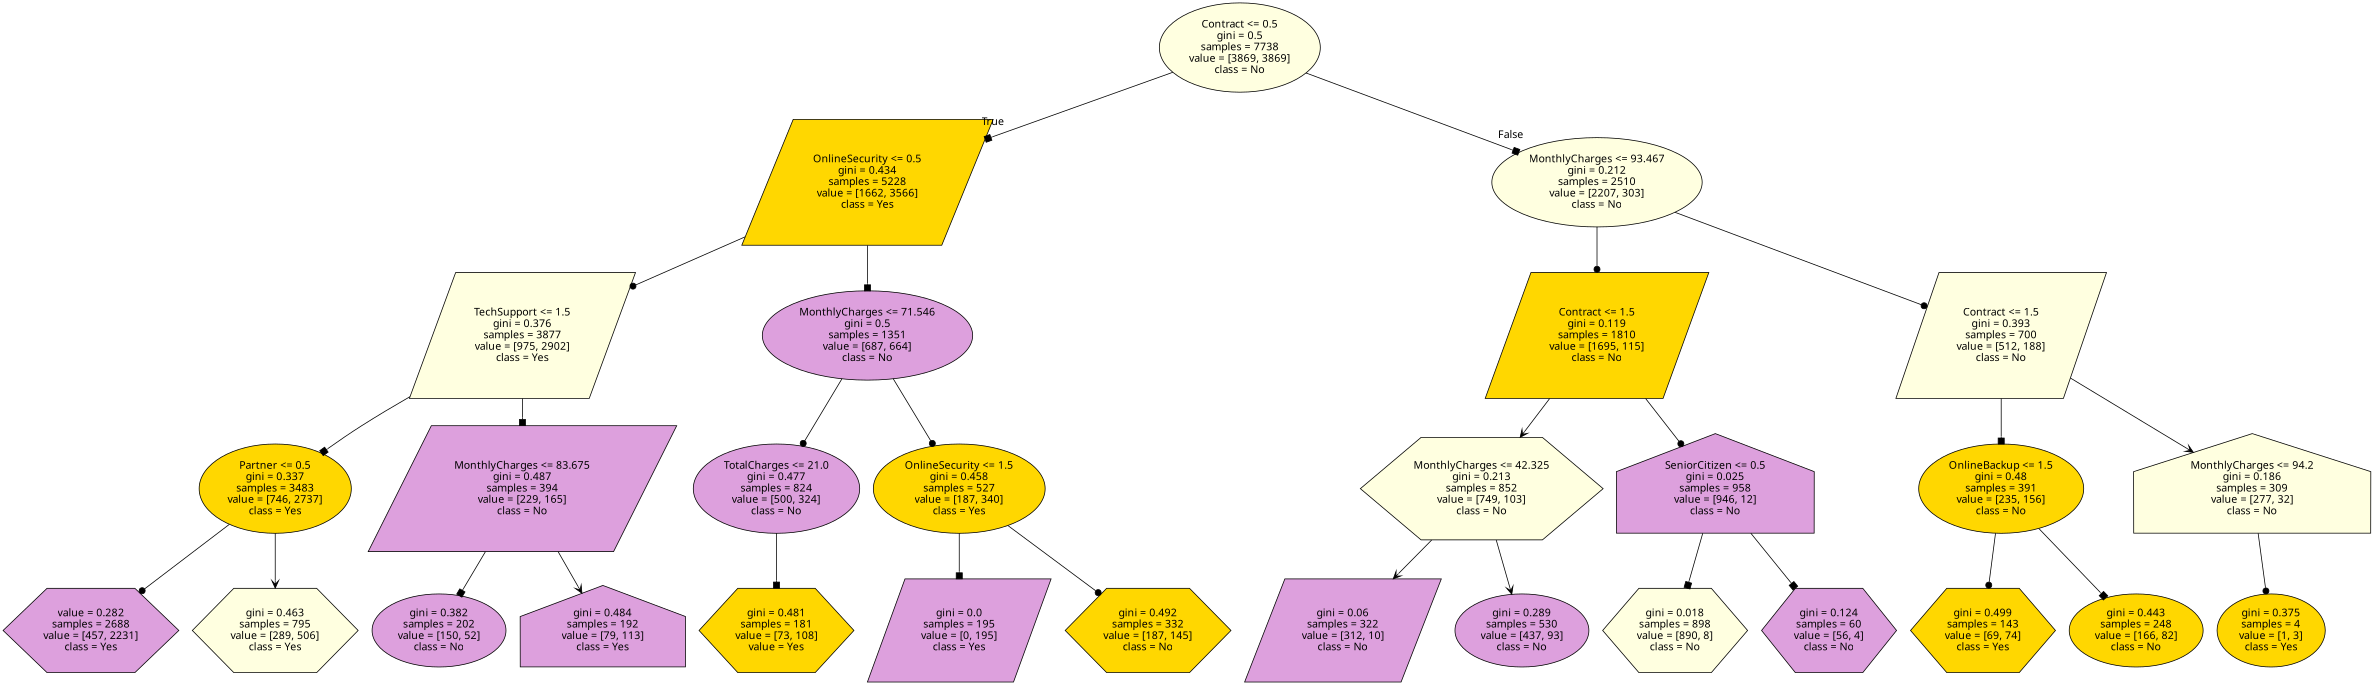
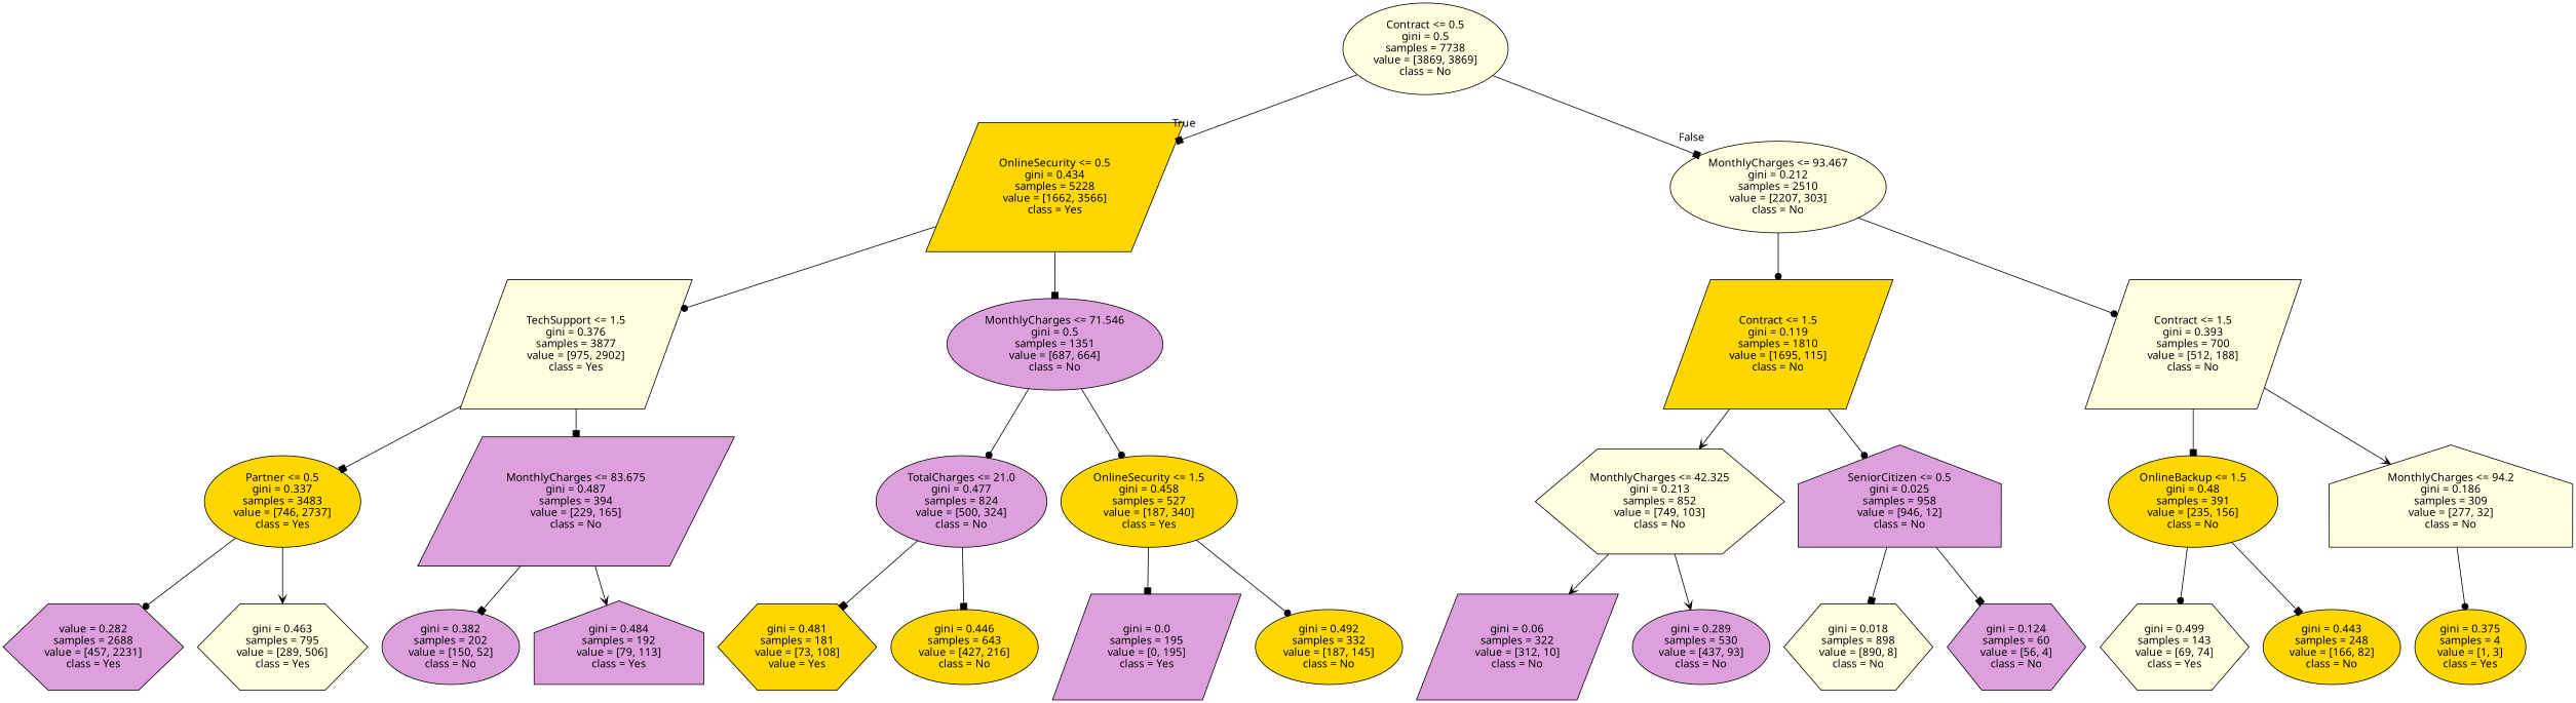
  digraph {
    fontname="Noto Sans"
    node [fillcolor=plum fontname="Noto Sans" shape=ellipse style=filled]
    edge [arrowhead=box fontname="Noto Sans"]
    n1 [fillcolor=lightyellow label="Contract <= 0.5\ngini = 0.5\nsamples = 7738\nvalue = [3869, 3869]\nclass = No"]
    n2 [fillcolor=gold label="OnlineSecurity <= 0.5\ngini = 0.434\nsamples = 5228\nvalue = [1662, 3566]\nclass = Yes" shape=parallelogram]
    n3 [fillcolor=lightyellow label="MonthlyCharges <= 93.467\ngini = 0.212\nsamples = 2510\nvalue = [2207, 303]\nclass = No"]
    n4 [fillcolor=lightyellow label="TechSupport <= 1.5\ngini = 0.376\nsamples = 3877\nvalue = [975, 2902]\nclass = Yes" shape=parallelogram]
    n5 [label="MonthlyCharges <= 71.546\ngini = 0.5\nsamples = 1351\nvalue = [687, 664]\nclass = No"]
    n6 [fillcolor=gold label="Contract <= 1.5\ngini = 0.119\nsamples = 1810\nvalue = [1695, 115]\nclass = No" shape=parallelogram]
    n7 [fillcolor=lightyellow label="Contract <= 1.5\ngini = 0.393\nsamples = 700\nvalue = [512, 188]\nclass = No" shape=parallelogram]
    n8 [fillcolor=gold label="Partner <= 0.5\ngini = 0.337\nsamples = 3483\nvalue = [746, 2737]\nclass = Yes"]
    n9 [label="MonthlyCharges <= 83.675\ngini = 0.487\nsamples = 394\nvalue = [229, 165]\nclass = No" shape=parallelogram]
    n10 [label="TotalCharges <= 21.0\ngini = 0.477\nsamples = 824\nvalue = [500, 324]\nclass = No"]
    n11 [fillcolor=gold label="OnlineSecurity <= 1.5\ngini = 0.458\nsamples = 527\nvalue = [187, 340]\nclass = Yes"]
    n12 [label="value = 0.282\nsamples = 2688\nvalue = [457, 2231]\nclass = Yes" shape=hexagon]
    n13 [fillcolor=lightyellow label="gini = 0.463\nsamples = 795\nvalue = [289, 506]\nclass = Yes" shape=hexagon]
    n14 [label="gini = 0.382\nsamples = 202\nvalue = [150, 52]\nclass = No"]
    n15 [label="gini = 0.484\nsamples = 192\nvalue = [79, 113]\nclass = Yes" shape=house]
    n16 [fillcolor=gold label="gini = 0.481\nsamples = 181\nvalue = [73, 108]\nvalue = Yes" shape=hexagon]
+   n17 [fillcolor=gold label="gini = 0.446\nsamples = 643\nvalue = [427, 216]\nclass = No"]
    n18 [label="gini = 0.0\nsamples = 195\nvalue = [0, 195]\nclass = Yes" shape=parallelogram]
-   n19 [fillcolor=gold label="gini = 0.492\nsamples = 332\nvalue = [187, 145]\nclass = No" shape=hexagon]
+   n19 [fillcolor=gold label="gini = 0.492\nsamples = 332\nvalue = [187, 145]\nclass = No"]
    n20 [fillcolor=lightyellow label="MonthlyCharges <= 42.325\ngini = 0.213\nsamples = 852\nvalue = [749, 103]\nclass = No" shape=hexagon]
    n21 [label="SeniorCitizen <= 0.5\ngini = 0.025\nsamples = 958\nvalue = [946, 12]\nclass = No" shape=house]
    n22 [fillcolor=gold label="OnlineBackup <= 1.5\ngini = 0.48\nsamples = 391\nvalue = [235, 156]\nclass = No"]
    n23 [fillcolor=lightyellow label="MonthlyCharges <= 94.2\ngini = 0.186\nsamples = 309\nvalue = [277, 32]\nclass = No" shape=house]
    n24 [label="gini = 0.06\nsamples = 322\nvalue = [312, 10]\nclass = No" shape=parallelogram]
    n25 [label="gini = 0.289\nsamples = 530\nvalue = [437, 93]\nclass = No"]
    n26 [fillcolor=lightyellow label="gini = 0.018\nsamples = 898\nvalue = [890, 8]\nclass = No" shape=hexagon]
    n27 [label="gini = 0.124\nsamples = 60\nvalue = [56, 4]\nclass = No" shape=hexagon]
-   n28 [fillcolor=gold label="gini = 0.499\nsamples = 143\nvalue = [69, 74]\nclass = Yes" shape=hexagon]
+   n28 [fillcolor=lightyellow label="gini = 0.499\nsamples = 143\nvalue = [69, 74]\nclass = Yes" shape=hexagon]
    n29 [fillcolor=gold label="gini = 0.443\nsamples = 248\nvalue = [166, 82]\nclass = No"]
    n30 [fillcolor=gold label="gini = 0.375\nsamples = 4\nvalue = [1, 3]\nclass = Yes"]
    n1 -> n2 [headlabel=True labelangle=45 labeldistance=2.5]
    n1 -> n3 [headlabel=False labelangle=-45 labeldistance=2.5]
    n2 -> n4 [arrowhead=dot]
    n2 -> n5
    n3 -> n6 [arrowhead=dot]
    n3 -> n7 [arrowhead=dot]
    n4 -> n8
    n4 -> n9
    n5 -> n10 [arrowhead=dot]
    n5 -> n11 [arrowhead=dot]
    n6 -> n20 [arrowhead=vee]
    n6 -> n21 [arrowhead=dot]
    n7 -> n22
    n7 -> n23 [arrowhead=vee]
    n8 -> n12 [arrowhead=dot]
    n8 -> n13 [arrowhead=vee]
    n9 -> n14
    n9 -> n15 [arrowhead=vee]
    n10 -> n16
+   n10 -> n17
    n11 -> n18
    n11 -> n19 [arrowhead=dot]
    n20 -> n24 [arrowhead=vee]
    n20 -> n25 [arrowhead=vee]
    n21 -> n26
    n21 -> n27
    n22 -> n28 [arrowhead=dot]
    n22 -> n29
    n23 -> n30 [arrowhead=dot]
  }
